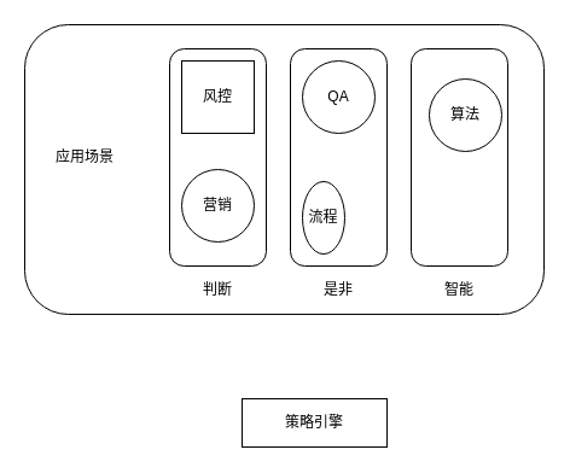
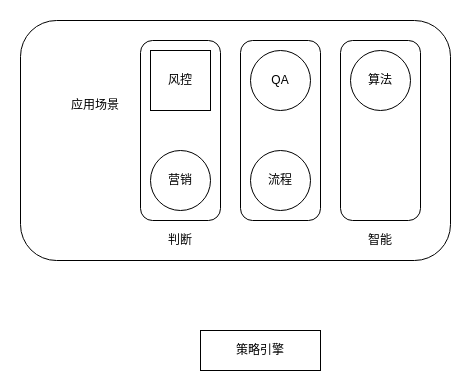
  <mxCell id="0" />
  <mxCell id="1" parent="0" />
  <mxCell id="2" value="" style="rounded=1;whiteSpace=wrap;html=1;" vertex="1" parent="1"><mxGeometry x="20" y="20" width="430" height="240" as="geometry" /></mxCell>
  <mxCell id="3" value="" style="rounded=1;whiteSpace=wrap;html=1;" vertex="1" parent="1"><mxGeometry x="140" y="40" width="80" height="180" as="geometry" /></mxCell>
  <mxCell id="4" value="" style="rounded=1;whiteSpace=wrap;html=1;" vertex="1" parent="1"><mxGeometry x="240" y="40" width="80" height="180" as="geometry" /></mxCell>
  <mxCell id="5" value="" style="rounded=1;whiteSpace=wrap;html=1;" vertex="1" parent="1"><mxGeometry x="340" y="40" width="80" height="180" as="geometry" /></mxCell>
  <mxCell id="6" value="策略引擎" style="rounded=0;whiteSpace=wrap;html=1;" vertex="1" parent="1"><mxGeometry x="200" y="330" width="120" height="40" as="geometry" /></mxCell>
- <mxCell id="7" value="营销" style="ellipse;whiteSpace=wrap;html=1;aspect=fixed;" vertex="1" parent="1"><mxGeometry x="150" y="140" width="60" height="60" as="geometry" /></mxCell>
+ <mxCell id="7" value="营销" style="ellipse;whiteSpace=wrap;html=1;aspect=fixed;" vertex="1" parent="1"><mxGeometry x="150" y="150" width="60" height="60" as="geometry" /></mxCell>
  <mxCell id="8" value="风控" style="whiteSpace=wrap;html=1;aspect=fixed;rounded=0;" vertex="1" parent="1"><mxGeometry x="150" y="50" width="60" height="60" as="geometry" /></mxCell>
  <mxCell id="9" value="QA" style="ellipse;whiteSpace=wrap;html=1;aspect=fixed;" vertex="1" parent="1"><mxGeometry x="250" y="50" width="60" height="60" as="geometry" /></mxCell>
- <mxCell id="10" value="流程" style="ellipse;whiteSpace=wrap;html=1;aspect=fixed;" vertex="1" parent="1"><mxGeometry x="250" y="150" width="35" height="60" as="geometry" /></mxCell>
- <mxCell id="11" value="算法" style="ellipse;whiteSpace=wrap;html=1;aspect=fixed;" vertex="1" parent="1"><mxGeometry x="355" y="65" width="60" height="60" as="geometry" /></mxCell>
+ <mxCell id="10" value="流程" style="ellipse;whiteSpace=wrap;html=1;aspect=fixed;" vertex="1" parent="1"><mxGeometry x="250" y="150" width="60" height="60" as="geometry" /></mxCell>
+ <mxCell id="11" value="算法" style="ellipse;whiteSpace=wrap;html=1;aspect=fixed;" vertex="1" parent="1"><mxGeometry x="350" y="50" width="60" height="60" as="geometry" /></mxCell>
  <mxCell id="12" value="智能" style="text;html=1;strokeColor=none;fillColor=none;align=center;verticalAlign=middle;whiteSpace=wrap;rounded=0;" vertex="1" parent="1"><mxGeometry x="360" y="230" width="40" height="20" as="geometry" /></mxCell>
- <mxCell id="13" value="是非" style="text;html=1;strokeColor=none;fillColor=none;align=center;verticalAlign=middle;whiteSpace=wrap;rounded=0;" vertex="1" parent="1"><mxGeometry x="260" y="230" width="40" height="20" as="geometry" /></mxCell>
  <mxCell id="14" value="判断" style="text;html=1;strokeColor=none;fillColor=none;align=center;verticalAlign=middle;whiteSpace=wrap;rounded=0;" vertex="1" parent="1"><mxGeometry x="160" y="230" width="40" height="20" as="geometry" /></mxCell>
- <mxCell id="15" value="应用场景" style="text;html=1;strokeColor=none;fillColor=none;align=center;verticalAlign=middle;whiteSpace=wrap;rounded=0;" vertex="1" parent="1"><mxGeometry x="40" y="120" width="60" height="20" as="geometry" /></mxCell>
+ <mxCell id="15" value="应用场景" style="text;html=1;strokeColor=none;fillColor=none;align=center;verticalAlign=middle;whiteSpace=wrap;rounded=0;" vertex="1" parent="1"><mxGeometry x="65" y="95" width="60" height="20" as="geometry" /></mxCell>
